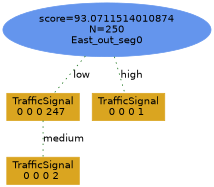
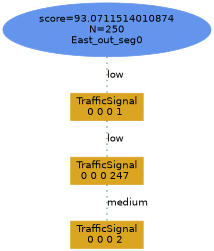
  digraph {
    fontname="DejaVu Sans"
    node [color=goldenrod fontname="DejaVu Sans" shape=box style=filled]
    edge [color=darkgreen dir=none fontname="DejaVu Sans" style=dotted]
    n1 [color=cornflowerblue label="score=93.0711514010874\nN=250\nEast_out_seg0" shape=ellipse]
    n2 [label="TrafficSignal\n0 0 0 247 "]
    n3 [label="TrafficSignal\n0 0 0 2 "]
    n4 [label="TrafficSignal\n0 0 0 1 "]
    subgraph sub_1 {
      rank=same
      n1
    }
    subgraph sub_2 {
      rank=same
      n2
    }
    subgraph sub_3 {
      rank=same
      n3
    }
    subgraph sub_4 {
      rank=same
      n4
    }
-   n1 -> n2 [label=low]
-   n1 -> n4 [label=high]
+   n4 -> n2 [label=low]
+   n1 -> n4 [label=low]
    n2 -> n3 [label=medium]
  }
